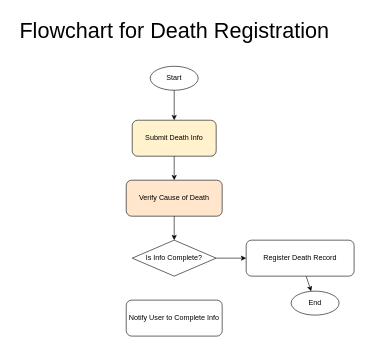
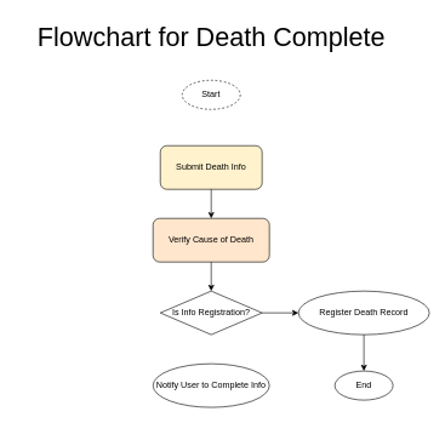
  <mxCell id="0" />
  <mxCell id="1" parent="0" />
- <mxCell id="2" value="Start" style="ellipse;whiteSpace=wrap;html=1;aspect=fixed;" parent="1" vertex="1"><mxGeometry x="250" y="110" width="80" height="40" as="geometry" /></mxCell>
+ <mxCell id="2" value="Start" style="ellipse;whiteSpace=wrap;html=1;aspect=fixed;dashed=1;" parent="1" vertex="1"><mxGeometry x="250" y="110" width="80" height="40" as="geometry" /></mxCell>
  <mxCell id="3" value="Submit Death Info" style="rounded=1;whiteSpace=wrap;html=1;fillColor=#fff2cc;" parent="1" vertex="1"><mxGeometry x="220" y="200" width="140" height="60" as="geometry" /></mxCell>
  <mxCell id="4" value="Verify Cause of Death" style="rounded=1;whiteSpace=wrap;html=1;fillColor=#ffe6cc;" parent="1" vertex="1"><mxGeometry x="210" y="300" width="160" height="60" as="geometry" /></mxCell>
- <mxCell id="5" value="Is Info Complete?" style="rhombus;whiteSpace=wrap;html=1;" parent="1" vertex="1"><mxGeometry x="220" y="400" width="140" height="60" as="geometry" /></mxCell>
- <mxCell id="6" value="Register Death Record" style="rounded=1;whiteSpace=wrap;html=1;" parent="1" vertex="1"><mxGeometry x="410" y="400" width="180" height="60" as="geometry" /></mxCell>
- <mxCell id="7" value="Notify User to Complete Info" style="rounded=1;whiteSpace=wrap;html=1;" parent="1" vertex="1"><mxGeometry x="210" y="500" width="160" height="60" as="geometry" /></mxCell>
- <mxCell id="8" value="End" style="ellipse;whiteSpace=wrap;html=1;aspect=fixed;" parent="1" vertex="1"><mxGeometry x="485" y="485" width="80" height="40" as="geometry" /></mxCell>
- <mxCell id="9" parent="1" source="2" target="3" edge="1"><mxGeometry relative="1" as="geometry" /></mxCell>
+ <mxCell id="5" value="Is Info Registration?" style="rhombus;whiteSpace=wrap;html=1;" parent="1" vertex="1"><mxGeometry x="220" y="400" width="140" height="60" as="geometry" /></mxCell>
+ <mxCell id="6" value="Register Death Record" style="ellipse;whiteSpace=wrap;html=1;" parent="1" vertex="1"><mxGeometry x="410" y="400" width="180" height="60" as="geometry" /></mxCell>
+ <mxCell id="7" value="Notify User to Complete Info" style="ellipse;whiteSpace=wrap;html=1;" parent="1" vertex="1"><mxGeometry x="210" y="500" width="160" height="60" as="geometry" /></mxCell>
+ <mxCell id="8" value="End" style="ellipse;whiteSpace=wrap;html=1;aspect=fixed;" parent="1" vertex="1"><mxGeometry x="460" y="510" width="80" height="40" as="geometry" /></mxCell>
  <mxCell id="10" parent="1" source="3" target="4" edge="1"><mxGeometry relative="1" as="geometry" /></mxCell>
  <mxCell id="11" parent="1" source="4" target="5" edge="1"><mxGeometry relative="1" as="geometry" /></mxCell>
  <mxCell id="12" parent="1" source="5" target="6" edge="1"><mxGeometry relative="1" as="geometry" /></mxCell>
  <mxCell id="13" parent="1" source="5" target="8" edge="1" style=";"><mxGeometry relative="1" as="geometry" /></mxCell>
  <mxCell id="14" parent="1" source="6" target="8" edge="1"><mxGeometry relative="1" as="geometry" /></mxCell>
- <mxCell id="15" value="&lt;font style=&quot;font-size: 36px;&quot;&gt;Flowchart for Death Registration&lt;/font&gt;" style="text;html=1;align=center;verticalAlign=middle;resizable=0;points=[];autosize=1;strokeColor=none;fillColor=none;" vertex="1" parent="1"><mxGeometry x="20" y="20" width="540" height="60" as="geometry" /></mxCell>
+ <mxCell id="15" value="&lt;font style=&quot;font-size: 36px;&quot;&gt;Flowchart for Death Complete&lt;/font&gt;" style="text;html=1;align=center;verticalAlign=middle;resizable=0;points=[];autosize=1;strokeColor=none;fillColor=none;" vertex="1" parent="1"><mxGeometry x="20" y="20" width="540" height="60" as="geometry" /></mxCell>
